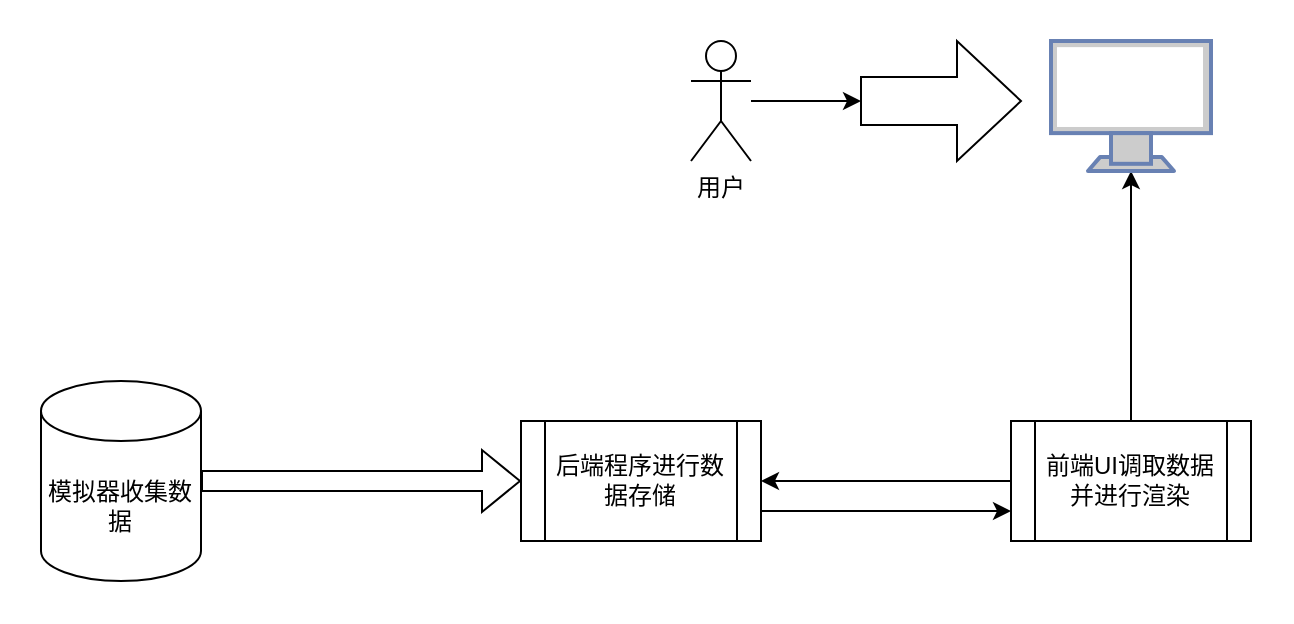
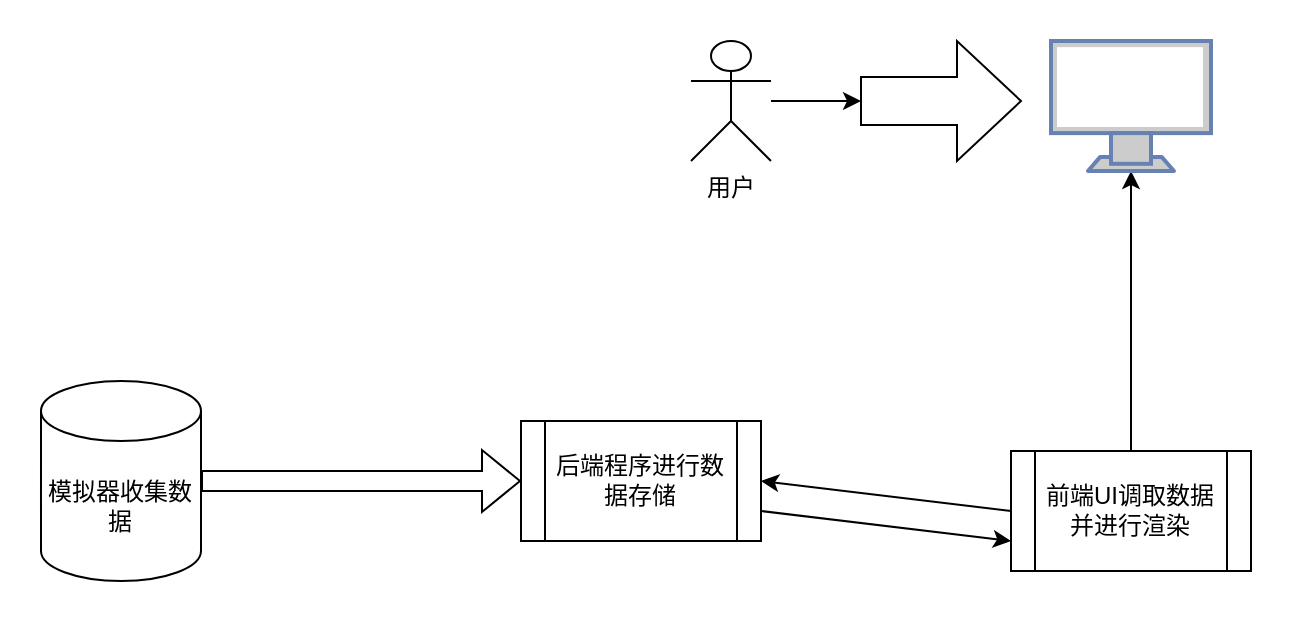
  <mxCell id="0" />
  <mxCell id="1" parent="0" />
  <mxCell id="2" value="模拟器收集数据" style="shape=cylinder3;whiteSpace=wrap;html=1;boundedLbl=1;backgroundOutline=1;size=15;" vertex="1" parent="1"><mxGeometry x="20" y="190" width="80" height="100" as="geometry" /></mxCell>
  <mxCell id="3" value="" style="shape=flexArrow;endArrow=classic;html=1;rounded=0;exitX=1;exitY=0.5;exitDx=0;exitDy=0;exitPerimeter=0;entryX=0;entryY=0.5;entryDx=0;entryDy=0;" edge="1" parent="1" source="2" target="4"><mxGeometry width="50" height="50" relative="1" as="geometry"><mxPoint x="225" y="260" as="sourcePoint" /><mxPoint x="255" y="240" as="targetPoint" /></mxGeometry></mxCell>
  <mxCell id="4" value="后端程序进行数据存储" style="shape=process;whiteSpace=wrap;html=1;backgroundOutline=1;" vertex="1" parent="1"><mxGeometry x="260" y="210" width="120" height="60" as="geometry" /></mxCell>
- <mxCell id="5" value="前端UI调取数据并进行渲染" style="shape=process;whiteSpace=wrap;html=1;backgroundOutline=1;" vertex="1" parent="1"><mxGeometry x="505" y="210" width="120" height="60" as="geometry" /></mxCell>
+ <mxCell id="5" value="前端UI调取数据并进行渲染" style="shape=process;whiteSpace=wrap;html=1;backgroundOutline=1;" vertex="1" parent="1"><mxGeometry x="505" y="225" width="120" height="60" as="geometry" /></mxCell>
  <mxCell id="6" value="" style="endArrow=classic;html=1;rounded=0;entryX=1;entryY=0.5;entryDx=0;entryDy=0;exitX=0;exitY=0.5;exitDx=0;exitDy=0;" edge="1" parent="1" source="5" target="4"><mxGeometry width="50" height="50" relative="1" as="geometry"><mxPoint x="415" y="370" as="sourcePoint" /><mxPoint x="465" y="320" as="targetPoint" /></mxGeometry></mxCell>
  <mxCell id="7" value="" style="endArrow=classic;html=1;rounded=0;entryX=0;entryY=0.75;entryDx=0;entryDy=0;exitX=1;exitY=0.75;exitDx=0;exitDy=0;" edge="1" parent="1" source="4" target="5"><mxGeometry width="50" height="50" relative="1" as="geometry"><mxPoint x="425" y="350" as="sourcePoint" /><mxPoint x="475" y="300" as="targetPoint" /></mxGeometry></mxCell>
  <mxCell id="8" value="" style="edgeStyle=orthogonalEdgeStyle;rounded=0;orthogonalLoop=1;jettySize=auto;html=1;" edge="1" parent="1" source="9" target="12"><mxGeometry relative="1" as="geometry" /></mxCell>
- <mxCell id="9" value="用户" style="shape=umlActor;verticalLabelPosition=bottom;verticalAlign=top;html=1;outlineConnect=0;" vertex="1" parent="1"><mxGeometry x="345" y="20" width="30" height="60" as="geometry" /></mxCell>
+ <mxCell id="9" value="用户" style="shape=umlActor;verticalLabelPosition=bottom;verticalAlign=top;html=1;outlineConnect=0;" vertex="1" parent="1"><mxGeometry x="345" y="20" width="40" height="60" as="geometry" /></mxCell>
  <mxCell id="10" value="" style="endArrow=classic;html=1;rounded=0;exitX=0.5;exitY=0;exitDx=0;exitDy=0;entryX=0.5;entryY=1;entryDx=0;entryDy=0;entryPerimeter=0;" edge="1" parent="1" source="5" target="11"><mxGeometry width="50" height="50" relative="1" as="geometry"><mxPoint x="575" y="160" as="sourcePoint" /><mxPoint x="565" y="100" as="targetPoint" /></mxGeometry></mxCell>
  <mxCell id="11" value="" style="fontColor=#0066CC;verticalAlign=top;verticalLabelPosition=bottom;labelPosition=center;align=center;html=1;outlineConnect=0;fillColor=#CCCCCC;strokeColor=#6881B3;gradientColor=none;gradientDirection=north;strokeWidth=2;shape=mxgraph.networks.monitor;" vertex="1" parent="1"><mxGeometry x="525" y="20" width="80" height="65" as="geometry" /></mxCell>
  <mxCell id="12" value="" style="shape=singleArrow;whiteSpace=wrap;html=1;arrowWidth=0.4;arrowSize=0.4;verticalAlign=top;" vertex="1" parent="1"><mxGeometry x="430" y="20" width="80" height="60" as="geometry" /></mxCell>
